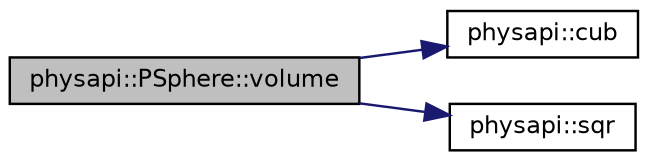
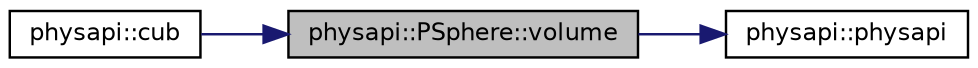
  digraph {
    rankdir=LR
    node [color=black fillcolor=white fontname=Helvetica fontsize=10 shape=record style=filled]
    edge [color=midnightblue fontname=Helvetica fontsize=10 labelfontname=Helvetica labelfontsize=10 style=solid]
    n1 [fillcolor=grey75 fontcolor=black height=0.2 label="physapi::PSphere::volume" width=0.4]
    n2 [height=0.2 label="physapi::cub" width=0.4]
-   n3 [height=0.2 label="physapi::sqr" width=0.4]
-   n1 -> n2
+   n3 [height=0.2 label="physapi::physapi" width=0.4]
+   n2 -> n1
    n1 -> n3
  }
